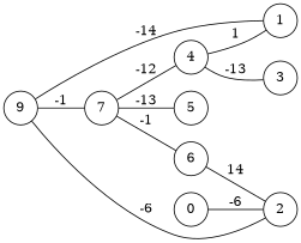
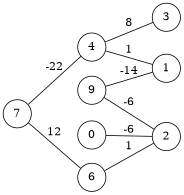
  graph {
    fontname="Helvetica,Arial,sans-serif"
    rankdir=LR
    node [shape=circle]
    9
    1
    2
    7
    4
-   5
    6
    3
    n9 [label=0]
    9 -- 1 [label=-14]
    9 -- 2 [label=-6]
-   9 -- 7 [label=-1]
-   7 -- 4 [label=-12]
-   7 -- 5 [label=-13]
-   7 -- 6 [label=-1]
+   7 -- 4 [label=-22]
+   7 -- 6 [label=12]
    4 -- 1 [label=1]
-   4 -- 3 [label=-13]
-   6 -- 2 [label=14]
+   4 -- 3 [label=8]
+   6 -- 2 [label=1]
    n9 -- 2 [label=-6]
  }
